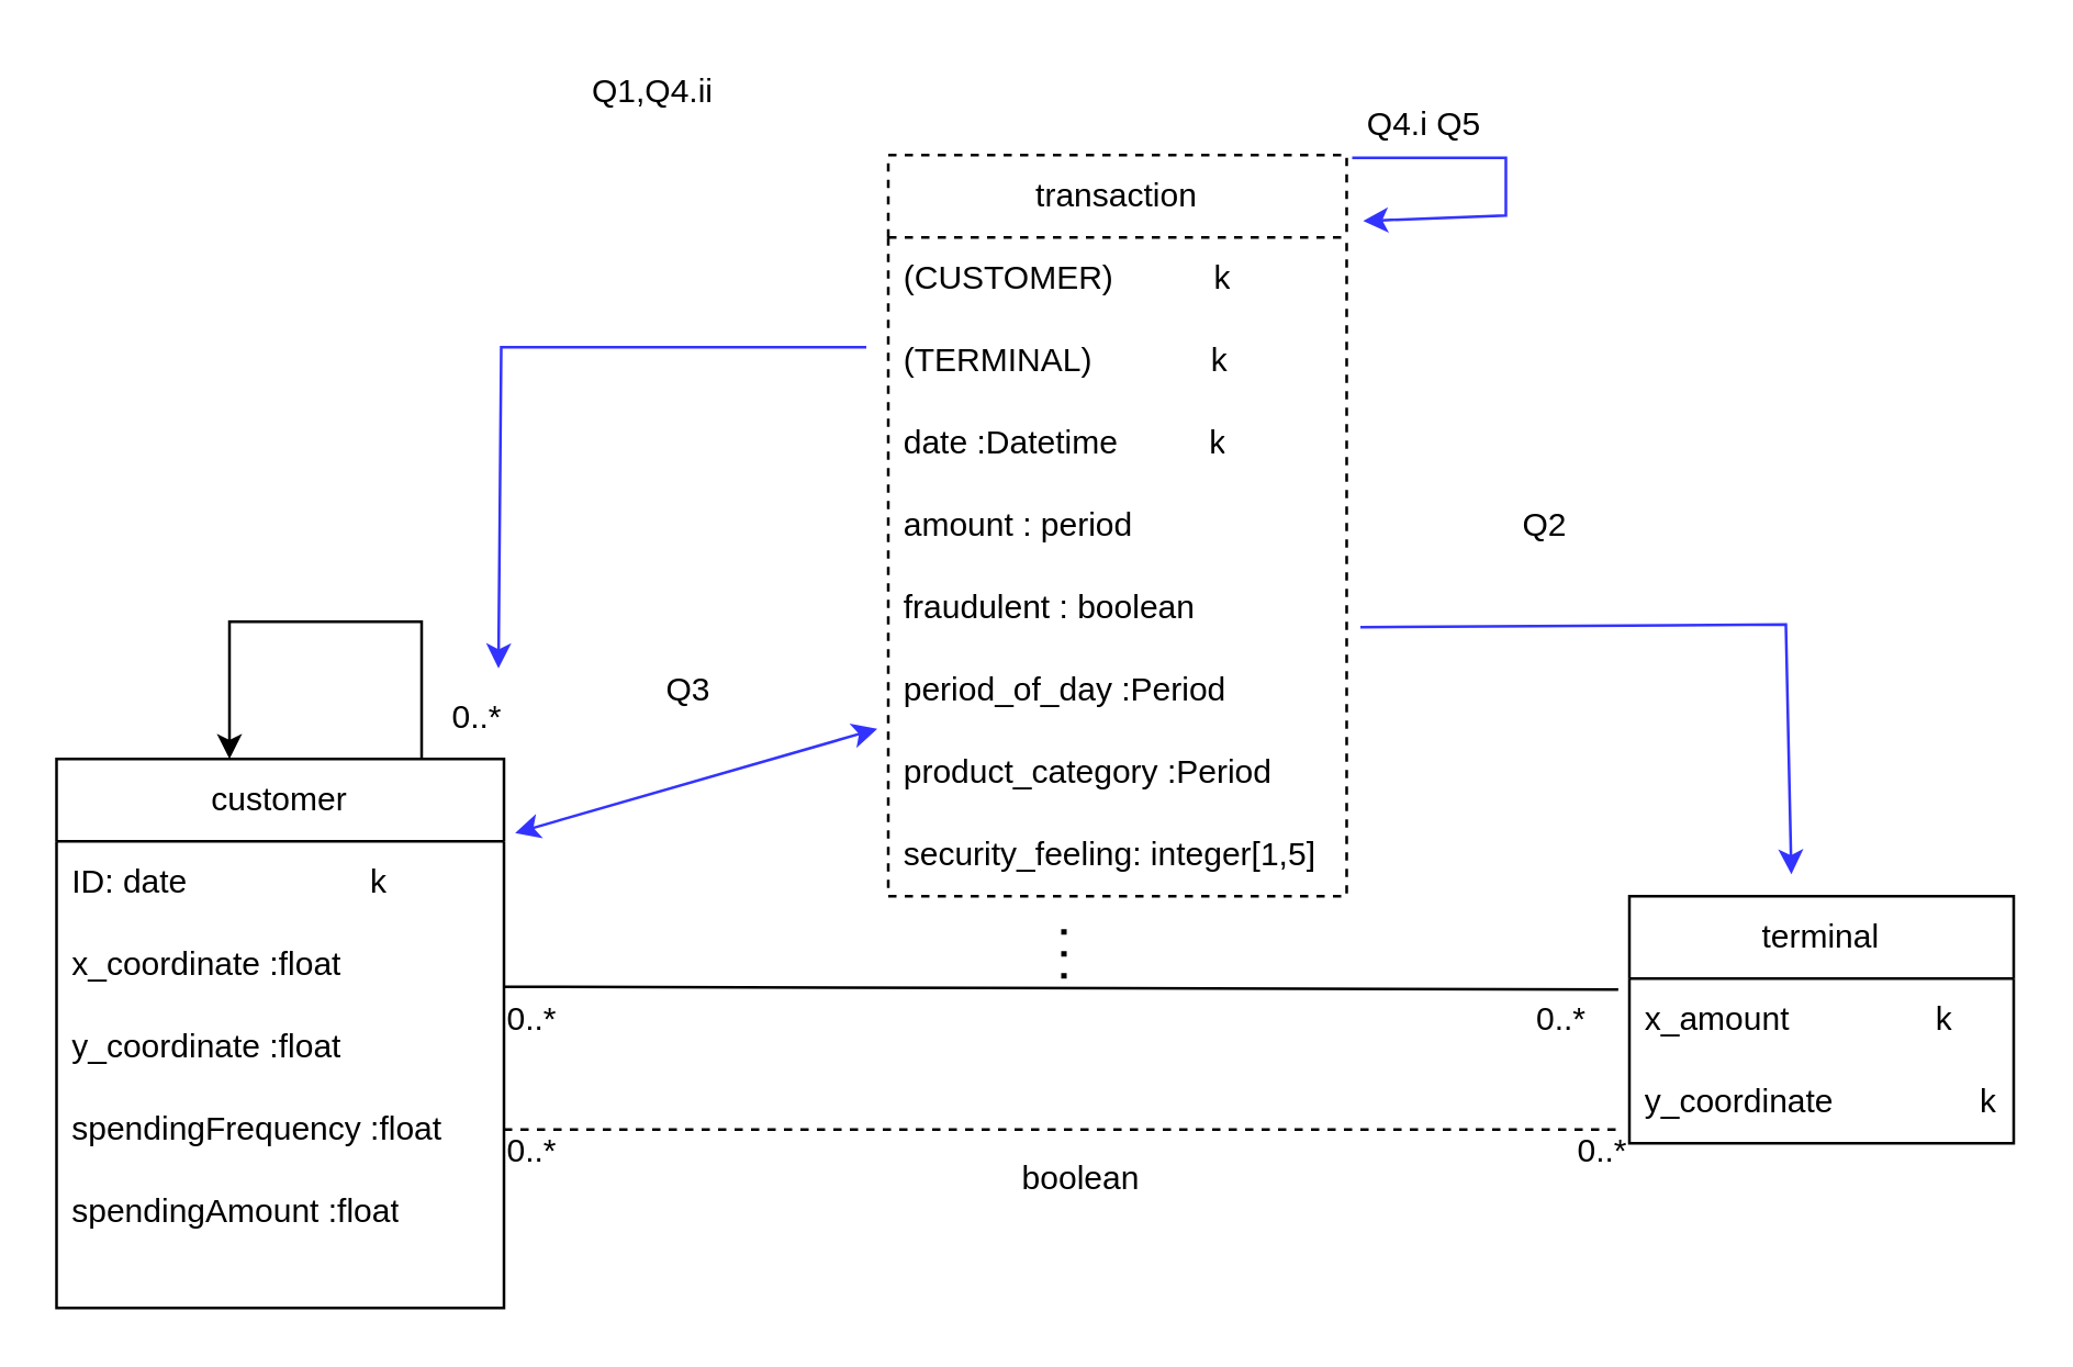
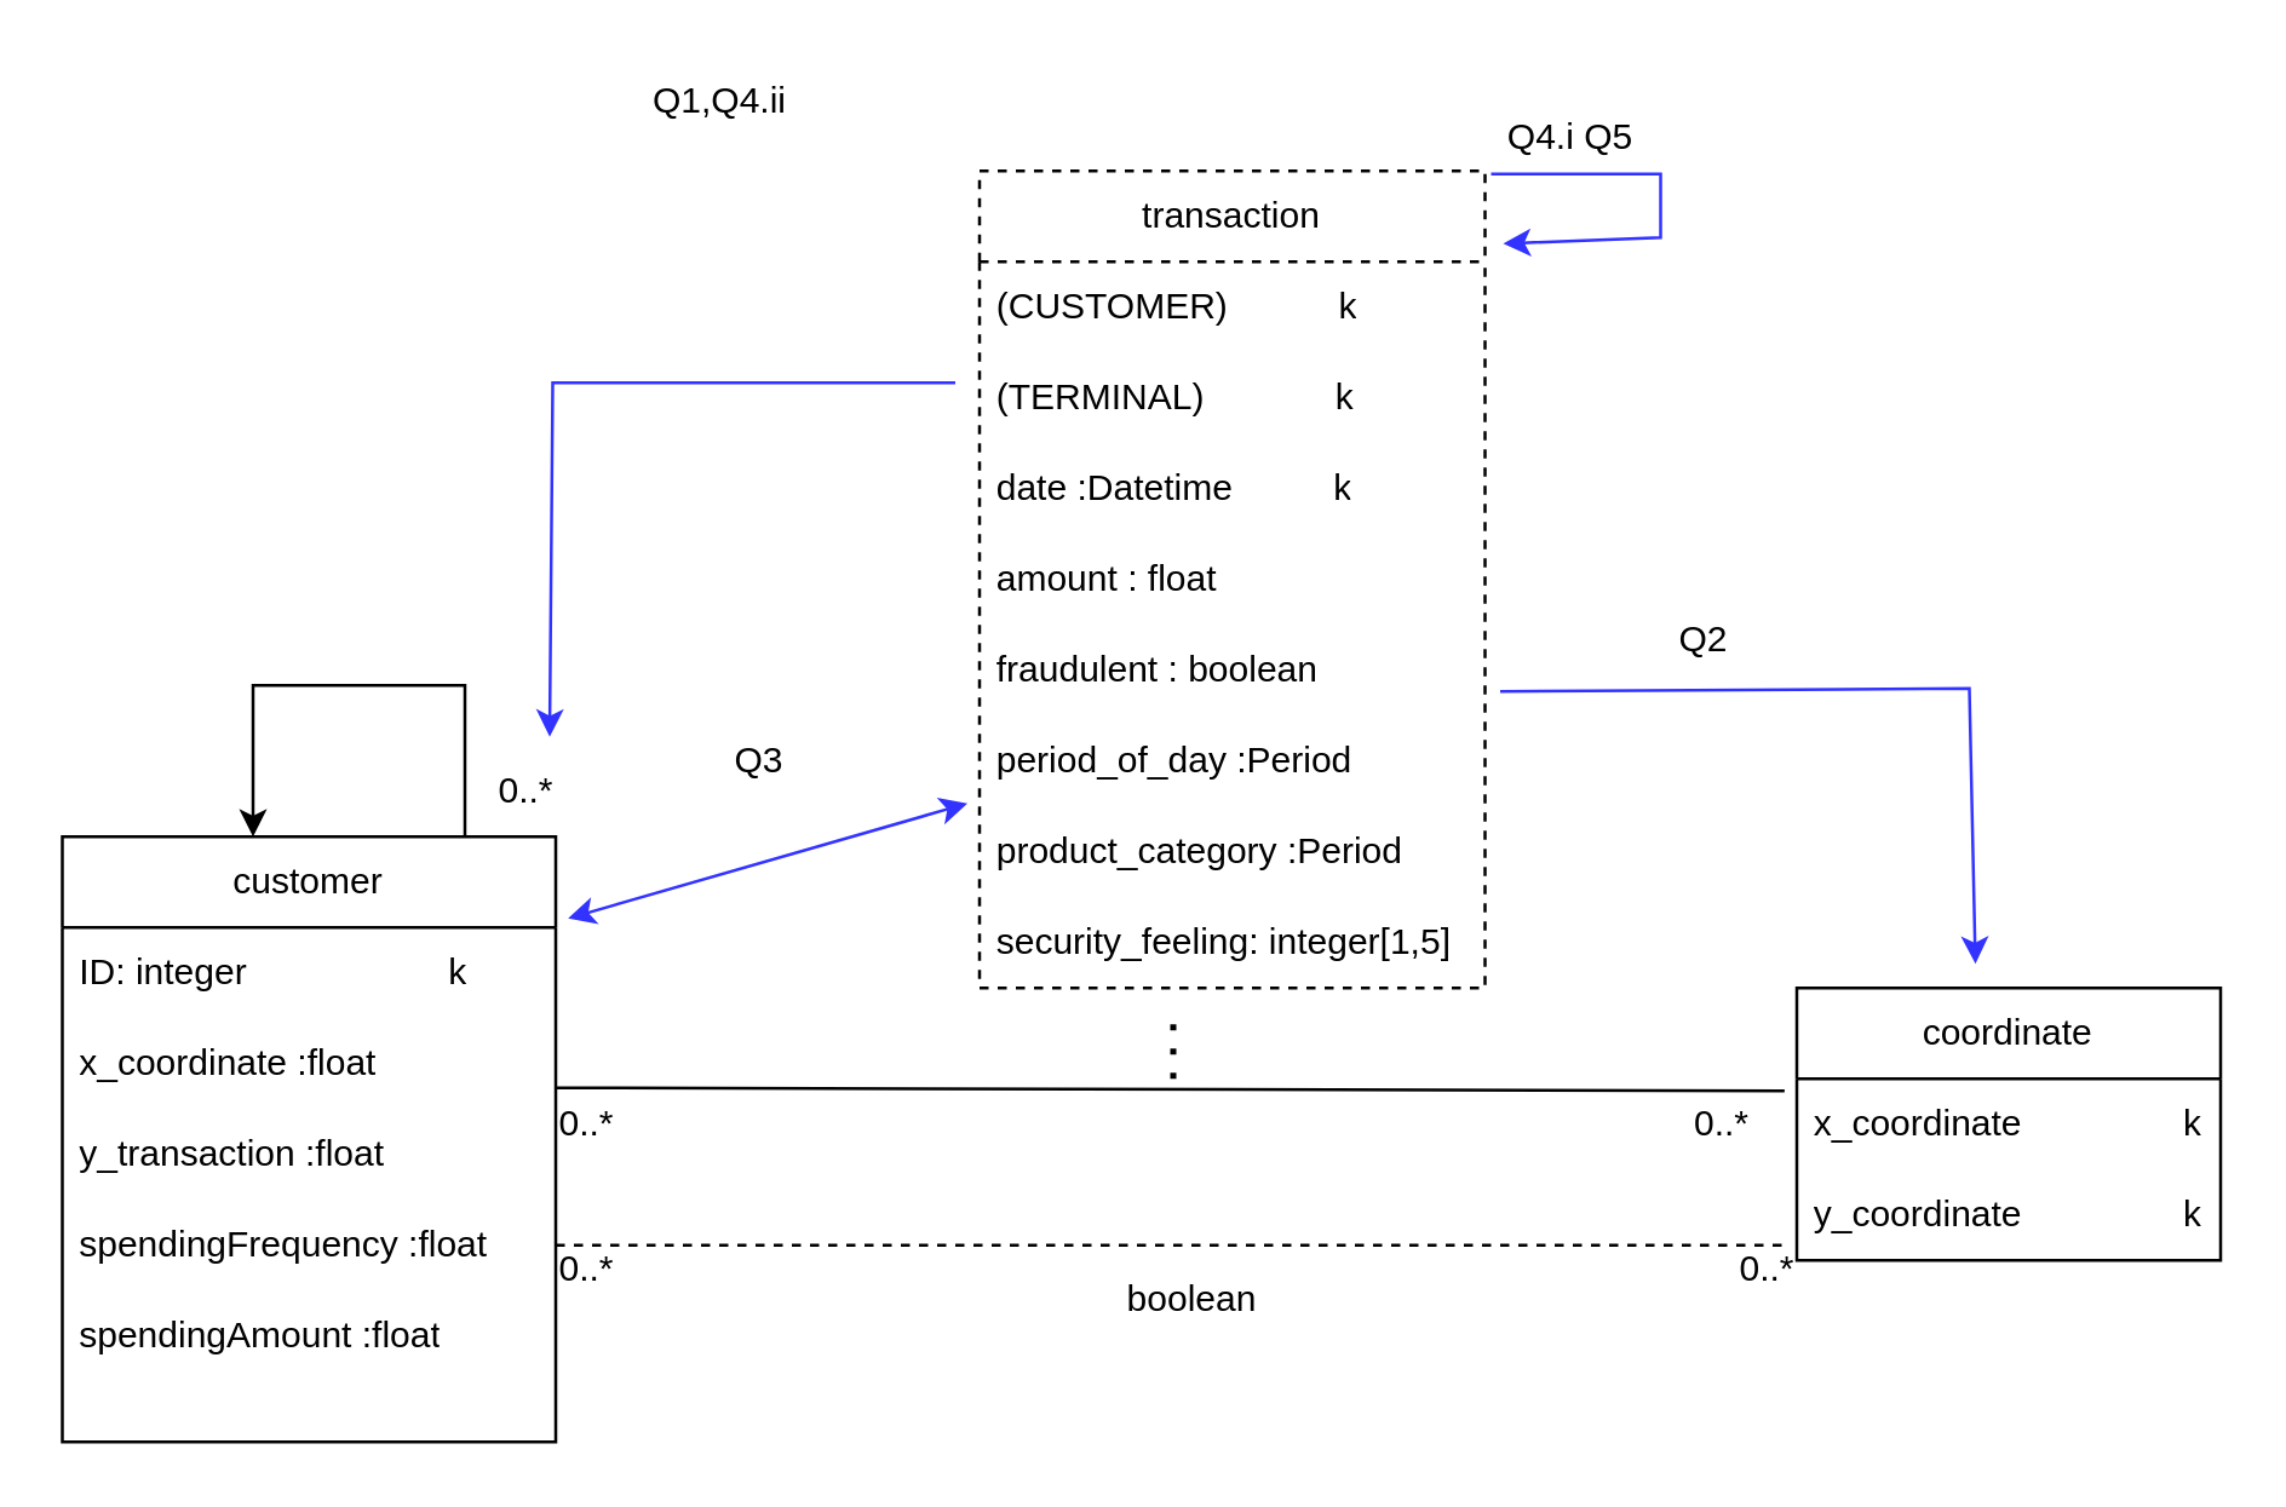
  <mxCell id="0" />
  <mxCell id="1" parent="0" />
  <mxCell id="2" value="customer" style="swimlane;fontStyle=0;childLayout=stackLayout;horizontal=1;startSize=30;horizontalStack=0;resizeParent=1;resizeParentMax=0;resizeLast=0;collapsible=1;marginBottom=0;whiteSpace=wrap;html=1;" vertex="1" parent="1"><mxGeometry x="20" y="276" width="163" height="200" as="geometry" /></mxCell>
- <mxCell id="3" value="ID: date &amp;nbsp; &amp;nbsp; &amp;nbsp; &amp;nbsp; &amp;nbsp; &amp;nbsp; &amp;nbsp; &amp;nbsp; &amp;nbsp; &amp;nbsp;k" style="text;strokeColor=none;fillColor=none;align=left;verticalAlign=middle;spacingLeft=4;spacingRight=4;overflow=hidden;points=[[0,0.5],[1,0.5]];portConstraint=eastwest;rotatable=0;whiteSpace=wrap;html=1;" vertex="1" parent="2"><mxGeometry y="30" width="163" height="30" as="geometry" /></mxCell>
+ <mxCell id="3" value="ID: integer &amp;nbsp; &amp;nbsp; &amp;nbsp; &amp;nbsp; &amp;nbsp; &amp;nbsp; &amp;nbsp; &amp;nbsp; &amp;nbsp; &amp;nbsp;k" style="text;strokeColor=none;fillColor=none;align=left;verticalAlign=middle;spacingLeft=4;spacingRight=4;overflow=hidden;points=[[0,0.5],[1,0.5]];portConstraint=eastwest;rotatable=0;whiteSpace=wrap;html=1;" vertex="1" parent="2"><mxGeometry y="30" width="163" height="30" as="geometry" /></mxCell>
  <mxCell id="4" value="x_coordinate :float" style="text;strokeColor=none;fillColor=none;align=left;verticalAlign=middle;spacingLeft=4;spacingRight=4;overflow=hidden;points=[[0,0.5],[1,0.5]];portConstraint=eastwest;rotatable=0;whiteSpace=wrap;html=1;" vertex="1" parent="2"><mxGeometry y="60" width="163" height="30" as="geometry" /></mxCell>
- <mxCell id="5" value="y_coordinate :float" style="text;strokeColor=none;fillColor=none;align=left;verticalAlign=middle;spacingLeft=4;spacingRight=4;overflow=hidden;points=[[0,0.5],[1,0.5]];portConstraint=eastwest;rotatable=0;whiteSpace=wrap;html=1;" vertex="1" parent="2"><mxGeometry y="90" width="163" height="30" as="geometry" /></mxCell>
+ <mxCell id="5" value="y_transaction :float" style="text;strokeColor=none;fillColor=none;align=left;verticalAlign=middle;spacingLeft=4;spacingRight=4;overflow=hidden;points=[[0,0.5],[1,0.5]];portConstraint=eastwest;rotatable=0;whiteSpace=wrap;html=1;" vertex="1" parent="2"><mxGeometry y="90" width="163" height="30" as="geometry" /></mxCell>
  <mxCell id="6" value="spendingFrequency :float" style="text;strokeColor=none;fillColor=none;align=left;verticalAlign=middle;spacingLeft=4;spacingRight=4;overflow=hidden;points=[[0,0.5],[1,0.5]];portConstraint=eastwest;rotatable=0;whiteSpace=wrap;html=1;" vertex="1" parent="2"><mxGeometry y="120" width="163" height="30" as="geometry" /></mxCell>
  <mxCell id="7" value="spendingAmount :float" style="text;strokeColor=none;fillColor=none;align=left;verticalAlign=middle;spacingLeft=4;spacingRight=4;overflow=hidden;points=[[0,0.5],[1,0.5]];portConstraint=eastwest;rotatable=0;whiteSpace=wrap;html=1;" vertex="1" parent="2"><mxGeometry y="150" width="163" height="30" as="geometry" /></mxCell>
  <mxCell id="8" value="&lt;br&gt;&lt;div&gt;&lt;br&gt;&lt;/div&gt;&lt;div&gt;&lt;br&gt;&lt;/div&gt;&lt;div&gt;&lt;br&gt;&lt;/div&gt;&lt;div&gt;&lt;br&gt;&lt;/div&gt;" style="text;strokeColor=none;fillColor=none;align=left;verticalAlign=middle;spacingLeft=4;spacingRight=4;overflow=hidden;points=[[0,0.5],[1,0.5]];portConstraint=eastwest;rotatable=0;whiteSpace=wrap;html=1;" vertex="1" parent="2"><mxGeometry y="180" width="163" height="20" as="geometry" /></mxCell>
  <mxCell id="9" value="" style="endArrow=classic;html=1;rounded=0;" edge="1" parent="1"><mxGeometry width="50" height="50" relative="1" as="geometry"><mxPoint x="153" y="276" as="sourcePoint" /><mxPoint x="83" y="276" as="targetPoint" /><Array as="points"><mxPoint x="153" y="226" /><mxPoint x="83" y="226" /></Array></mxGeometry></mxCell>
  <mxCell id="10" value="0..*" style="text;html=1;align=center;verticalAlign=middle;resizable=0;points=[];autosize=1;strokeColor=none;fillColor=none;" vertex="1" parent="1"><mxGeometry x="153" y="246" width="40" height="30" as="geometry" /></mxCell>
- <mxCell id="11" value="terminal" style="swimlane;fontStyle=0;childLayout=stackLayout;horizontal=1;startSize=30;horizontalStack=0;resizeParent=1;resizeParentMax=0;resizeLast=0;collapsible=1;marginBottom=0;whiteSpace=wrap;html=1;" vertex="1" parent="1"><mxGeometry x="593" y="326" width="140" height="90" as="geometry" /></mxCell>
- <mxCell id="12" value="x_amount &amp;nbsp; &amp;nbsp; &amp;nbsp; &amp;nbsp; &amp;nbsp; &amp;nbsp; &amp;nbsp; &amp;nbsp;k" style="text;strokeColor=none;fillColor=none;align=left;verticalAlign=middle;spacingLeft=4;spacingRight=4;overflow=hidden;points=[[0,0.5],[1,0.5]];portConstraint=eastwest;rotatable=0;whiteSpace=wrap;html=1;" vertex="1" parent="11"><mxGeometry y="30" width="140" height="30" as="geometry" /></mxCell>
+ <mxCell id="11" value="coordinate" style="swimlane;fontStyle=0;childLayout=stackLayout;horizontal=1;startSize=30;horizontalStack=0;resizeParent=1;resizeParentMax=0;resizeLast=0;collapsible=1;marginBottom=0;whiteSpace=wrap;html=1;" vertex="1" parent="1"><mxGeometry x="593" y="326" width="140" height="90" as="geometry" /></mxCell>
+ <mxCell id="12" value="x_coordinate &amp;nbsp; &amp;nbsp; &amp;nbsp; &amp;nbsp; &amp;nbsp; &amp;nbsp; &amp;nbsp; &amp;nbsp;k" style="text;strokeColor=none;fillColor=none;align=left;verticalAlign=middle;spacingLeft=4;spacingRight=4;overflow=hidden;points=[[0,0.5],[1,0.5]];portConstraint=eastwest;rotatable=0;whiteSpace=wrap;html=1;" vertex="1" parent="11"><mxGeometry y="30" width="140" height="30" as="geometry" /></mxCell>
  <mxCell id="13" value="y_coordinate &amp;nbsp; &amp;nbsp; &amp;nbsp; &amp;nbsp; &amp;nbsp; &amp;nbsp; &amp;nbsp; &amp;nbsp;k" style="text;strokeColor=none;fillColor=none;align=left;verticalAlign=middle;spacingLeft=4;spacingRight=4;overflow=hidden;points=[[0,0.5],[1,0.5]];portConstraint=eastwest;rotatable=0;whiteSpace=wrap;html=1;" vertex="1" parent="11"><mxGeometry y="60" width="140" height="30" as="geometry" /></mxCell>
  <mxCell id="14" value="" style="endArrow=none;dashed=1;html=1;dashPattern=1 3;strokeWidth=2;rounded=0;" edge="1" parent="1"><mxGeometry width="50" height="50" relative="1" as="geometry"><mxPoint x="387" y="356" as="sourcePoint" /><mxPoint x="387" y="336" as="targetPoint" /></mxGeometry></mxCell>
  <mxCell id="15" value="transaction" style="swimlane;fontStyle=0;childLayout=stackLayout;horizontal=1;startSize=30;horizontalStack=0;resizeParent=1;resizeParentMax=0;resizeLast=0;collapsible=1;marginBottom=0;whiteSpace=wrap;html=1;dashed=1;" vertex="1" parent="1"><mxGeometry x="323" y="56" width="167" height="270" as="geometry" /></mxCell>
  <mxCell id="16" value="(CUSTOMER) &amp;nbsp; &amp;nbsp; &amp;nbsp; &amp;nbsp; &amp;nbsp; k" style="text;strokeColor=none;fillColor=none;align=left;verticalAlign=middle;spacingLeft=4;spacingRight=4;overflow=hidden;points=[[0,0.5],[1,0.5]];portConstraint=eastwest;rotatable=0;whiteSpace=wrap;html=1;" vertex="1" parent="15"><mxGeometry y="30" width="167" height="30" as="geometry" /></mxCell>
  <mxCell id="17" value="(TERMINAL) &amp;nbsp; &amp;nbsp; &amp;nbsp; &amp;nbsp; &amp;nbsp; &amp;nbsp; k" style="text;strokeColor=none;fillColor=none;align=left;verticalAlign=middle;spacingLeft=4;spacingRight=4;overflow=hidden;points=[[0,0.5],[1,0.5]];portConstraint=eastwest;rotatable=0;whiteSpace=wrap;html=1;" vertex="1" parent="15"><mxGeometry y="60" width="167" height="30" as="geometry" /></mxCell>
  <mxCell id="18" value="date :Datetime &amp;nbsp; &amp;nbsp; &amp;nbsp; &amp;nbsp; &amp;nbsp;k" style="text;strokeColor=none;fillColor=none;align=left;verticalAlign=middle;spacingLeft=4;spacingRight=4;overflow=hidden;points=[[0,0.5],[1,0.5]];portConstraint=eastwest;rotatable=0;whiteSpace=wrap;html=1;" vertex="1" parent="15"><mxGeometry y="90" width="167" height="30" as="geometry" /></mxCell>
- <mxCell id="19" value="amount : period" style="text;strokeColor=none;fillColor=none;align=left;verticalAlign=middle;spacingLeft=4;spacingRight=4;overflow=hidden;points=[[0,0.5],[1,0.5]];portConstraint=eastwest;rotatable=0;whiteSpace=wrap;html=1;" vertex="1" parent="15"><mxGeometry y="120" width="167" height="30" as="geometry" /></mxCell>
+ <mxCell id="19" value="amount : float" style="text;strokeColor=none;fillColor=none;align=left;verticalAlign=middle;spacingLeft=4;spacingRight=4;overflow=hidden;points=[[0,0.5],[1,0.5]];portConstraint=eastwest;rotatable=0;whiteSpace=wrap;html=1;" vertex="1" parent="15"><mxGeometry y="120" width="167" height="30" as="geometry" /></mxCell>
  <mxCell id="20" value="fraudulent : boolean" style="text;strokeColor=none;fillColor=none;align=left;verticalAlign=middle;spacingLeft=4;spacingRight=4;overflow=hidden;points=[[0,0.5],[1,0.5]];portConstraint=eastwest;rotatable=0;whiteSpace=wrap;html=1;" vertex="1" parent="15"><mxGeometry y="150" width="167" height="30" as="geometry" /></mxCell>
  <mxCell id="21" value="period_of_day :Period" style="text;strokeColor=none;fillColor=none;align=left;verticalAlign=middle;spacingLeft=4;spacingRight=4;overflow=hidden;points=[[0,0.5],[1,0.5]];portConstraint=eastwest;rotatable=0;whiteSpace=wrap;html=1;" vertex="1" parent="15"><mxGeometry y="180" width="167" height="30" as="geometry" /></mxCell>
  <mxCell id="22" value="product_category :Period" style="text;strokeColor=none;fillColor=none;align=left;verticalAlign=middle;spacingLeft=4;spacingRight=4;overflow=hidden;points=[[0,0.5],[1,0.5]];portConstraint=eastwest;rotatable=0;whiteSpace=wrap;html=1;" vertex="1" parent="15"><mxGeometry y="210" width="167" height="30" as="geometry" /></mxCell>
  <mxCell id="23" value="security_feeling: integer[1,5]" style="text;strokeColor=none;fillColor=none;align=left;verticalAlign=middle;spacingLeft=4;spacingRight=4;overflow=hidden;points=[[0,0.5],[1,0.5]];portConstraint=eastwest;rotatable=0;whiteSpace=wrap;html=1;" vertex="1" parent="15"><mxGeometry y="240" width="167" height="30" as="geometry" /></mxCell>
  <mxCell id="24" value="0..*" style="text;html=1;align=center;verticalAlign=middle;resizable=0;points=[];autosize=1;strokeColor=none;fillColor=none;" vertex="1" parent="1"><mxGeometry x="173" y="356" width="40" height="30" as="geometry" /></mxCell>
  <mxCell id="25" value="" style="endArrow=none;html=1;rounded=0;exitX=1;exitY=0.5;exitDx=0;exitDy=0;entryX=-0.029;entryY=0.133;entryDx=0;entryDy=0;entryPerimeter=0;" edge="1" parent="1" target="12"><mxGeometry width="50" height="50" relative="1" as="geometry"><mxPoint x="183" y="359" as="sourcePoint" /><mxPoint x="586" y="355.99" as="targetPoint" /></mxGeometry></mxCell>
  <mxCell id="26" value="" style="endArrow=none;html=1;rounded=0;exitX=1;exitY=0.5;exitDx=0;exitDy=0;entryX=-0.029;entryY=0.833;entryDx=0;entryDy=0;entryPerimeter=0;dashed=1;" edge="1" parent="1" source="6" target="13"><mxGeometry width="50" height="50" relative="1" as="geometry"><mxPoint x="323" y="386" as="sourcePoint" /><mxPoint x="373" y="336" as="targetPoint" /></mxGeometry></mxCell>
  <mxCell id="27" value="0..*" style="text;html=1;align=center;verticalAlign=middle;resizable=0;points=[];autosize=1;strokeColor=none;fillColor=none;" vertex="1" parent="1"><mxGeometry x="548" y="356" width="40" height="30" as="geometry" /></mxCell>
  <mxCell id="28" value="boolean" style="text;html=1;align=center;verticalAlign=middle;resizable=0;points=[];autosize=1;strokeColor=none;fillColor=none;" vertex="1" parent="1"><mxGeometry x="358" y="414" width="70" height="30" as="geometry" /></mxCell>
  <mxCell id="29" value="0..*" style="text;html=1;align=center;verticalAlign=middle;resizable=0;points=[];autosize=1;strokeColor=none;fillColor=none;" vertex="1" parent="1"><mxGeometry x="173" y="404" width="40" height="30" as="geometry" /></mxCell>
  <mxCell id="30" value="0..*" style="text;html=1;align=center;verticalAlign=middle;resizable=0;points=[];autosize=1;strokeColor=none;fillColor=none;" vertex="1" parent="1"><mxGeometry x="563" y="404" width="40" height="30" as="geometry" /></mxCell>
  <mxCell id="31" value="" style="endArrow=classic;html=1;rounded=0;entryX=0.725;entryY=0.067;entryDx=0;entryDy=0;entryPerimeter=0;strokeColor=#3333FF;" edge="1" parent="1"><mxGeometry width="50" height="50" relative="1" as="geometry"><mxPoint x="315" y="126" as="sourcePoint" /><mxPoint x="181" y="243.01" as="targetPoint" /><Array as="points"><mxPoint x="182" y="126" /></Array></mxGeometry></mxCell>
  <mxCell id="32" value="Q1,Q4.ii" style="text;html=1;align=center;verticalAlign=middle;resizable=0;points=[];autosize=1;strokeColor=none;fillColor=none;" vertex="1" parent="1"><mxGeometry x="206" y="20" width="62" height="26" as="geometry" /></mxCell>
  <mxCell id="33" value="" style="endArrow=classic;startArrow=classic;html=1;rounded=0;entryX=1.025;entryY=-0.1;entryDx=0;entryDy=0;entryPerimeter=0;strokeColor=#3333FF;" edge="1" parent="1" target="3"><mxGeometry width="50" height="50" relative="1" as="geometry"><mxPoint x="319" y="265" as="sourcePoint" /><mxPoint x="283" y="266" as="targetPoint" /></mxGeometry></mxCell>
  <mxCell id="34" value="Q3" style="text;html=1;align=center;verticalAlign=middle;resizable=0;points=[];autosize=1;strokeColor=none;fillColor=none;" vertex="1" parent="1"><mxGeometry x="233" y="238" width="34" height="26" as="geometry" /></mxCell>
  <mxCell id="35" value="" style="endArrow=classic;html=1;rounded=0;exitX=1.03;exitY=0.733;exitDx=0;exitDy=0;exitPerimeter=0;strokeColor=#3333FF;" edge="1" parent="1" source="20"><mxGeometry width="50" height="50" relative="1" as="geometry"><mxPoint x="493" y="247" as="sourcePoint" /><mxPoint x="652" y="318" as="targetPoint" /><Array as="points"><mxPoint x="650" y="227" /></Array></mxGeometry></mxCell>
- <mxCell id="36" value="Q2" style="text;html=1;align=center;verticalAlign=middle;resizable=0;points=[];autosize=1;strokeColor=none;fillColor=none;" vertex="1" parent="1"><mxGeometry x="545" y="178" width="34" height="26" as="geometry" /></mxCell>
+ <mxCell id="36" value="Q2" style="text;html=1;align=center;verticalAlign=middle;resizable=0;points=[];autosize=1;strokeColor=none;fillColor=none;" vertex="1" parent="1"><mxGeometry x="545" y="198" width="34" height="26" as="geometry" /></mxCell>
  <mxCell id="37" value="" style="endArrow=classic;html=1;rounded=0;entryX=1.036;entryY=-0.2;entryDx=0;entryDy=0;entryPerimeter=0;strokeColor=#3333FF;" edge="1" parent="1" target="16"><mxGeometry width="50" height="50" relative="1" as="geometry"><mxPoint x="492" y="57" as="sourcePoint" /><mxPoint x="543" y="99" as="targetPoint" /><Array as="points"><mxPoint x="548" y="57" /><mxPoint x="548" y="78" /></Array></mxGeometry></mxCell>
  <mxCell id="38" value="Q4.i Q5" style="text;html=1;align=center;verticalAlign=middle;resizable=0;points=[];autosize=1;strokeColor=none;fillColor=none;" vertex="1" parent="1"><mxGeometry x="488" y="32" width="60" height="26" as="geometry" /></mxCell>
